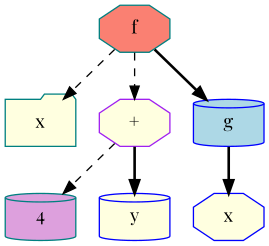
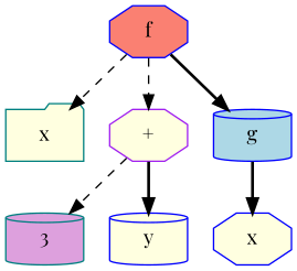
  digraph {
    fontname="Playfair Display"
    ordering=out
    node [color=teal fillcolor=lightyellow fontname="Playfair Display" shape=octagon style=filled]
    edge [fontname="Playfair Display" fontsize=10 style=dashed]
    n1 [label=x shape=folder]
    n2 [color=blue label=x]
    n3 [color=purple label="+"]
-   n4 [fillcolor=plum label=4 shape=cylinder]
+   n4 [fillcolor=plum label=3 shape=cylinder]
    y [color=blue shape=cylinder]
-   f [fillcolor=salmon]
+   f [color=blue fillcolor=salmon]
    g [color=blue fillcolor=lightblue shape=cylinder]
    n3 -> n4
    n3 -> y [style=bold]
    f -> n1
    f -> n3
    f -> g [style=bold]
    g -> n2 [style=bold]
  }
